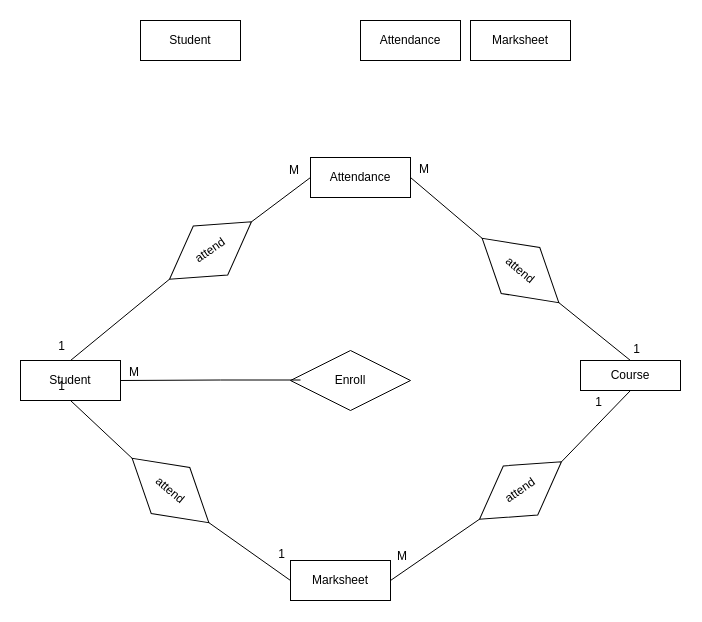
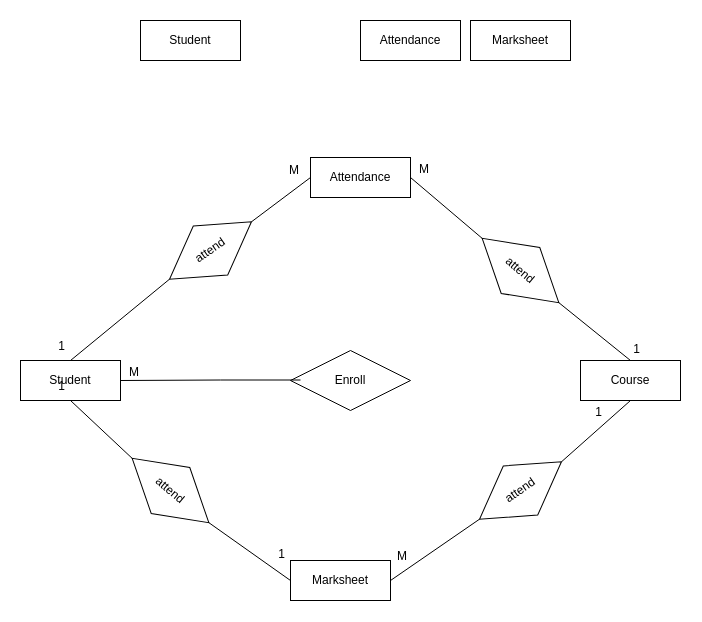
  <mxCell id="0" />
  <mxCell id="1" parent="0" />
  <mxCell id="2" value="Student " style="whiteSpace=wrap;html=1;align=center;" vertex="1" parent="1"><mxGeometry x="140" y="20" width="100" height="40" as="geometry" /></mxCell>
- <mxCell id="3" value="Course " style="whiteSpace=wrap;html=1;align=center;" vertex="1" parent="1"><mxGeometry x="580" y="360" width="100" height="30" as="geometry" /></mxCell>
+ <mxCell id="3" value="Course " style="whiteSpace=wrap;html=1;align=center;" vertex="1" parent="1"><mxGeometry x="580" y="360" width="100" height="40" as="geometry" /></mxCell>
  <mxCell id="4" value="Marksheet" style="whiteSpace=wrap;html=1;align=center;" vertex="1" parent="1"><mxGeometry x="290" y="560" width="100" height="40" as="geometry" /></mxCell>
  <mxCell id="5" value="Attendance " style="whiteSpace=wrap;html=1;align=center;" vertex="1" parent="1"><mxGeometry x="360" y="20" width="100" height="40" as="geometry" /></mxCell>
  <mxCell id="6" value="Student " style="whiteSpace=wrap;html=1;align=center;" vertex="1" parent="1"><mxGeometry x="20" y="360" width="100" height="40" as="geometry" /></mxCell>
  <mxCell id="7" value="Enroll" style="shape=rhombus;perimeter=rhombusPerimeter;whiteSpace=wrap;html=1;align=center;" vertex="1" parent="1"><mxGeometry x="290" y="350" width="120" height="60" as="geometry" /></mxCell>
  <mxCell id="8" value="" style="endArrow=none;html=1;rounded=0;entryX=1;entryY=0.5;entryDx=0;entryDy=0;strokeWidth=1;" edge="1" parent="1" target="6"><mxGeometry relative="1" as="geometry"><mxPoint x="300" y="379.5" as="sourcePoint" /><mxPoint x="160" y="380" as="targetPoint" /><Array as="points"><mxPoint x="220" y="379.5" /></Array></mxGeometry></mxCell>
  <mxCell id="9" value="M" style="resizable=0;html=1;whiteSpace=wrap;align=right;verticalAlign=bottom;" connectable="0" vertex="1" parent="8"><mxGeometry x="1" relative="1" as="geometry"><mxPoint x="20" as="offset" /></mxGeometry></mxCell>
  <mxCell id="10" value="Attendance " style="whiteSpace=wrap;html=1;align=center;" vertex="1" parent="1"><mxGeometry x="310" y="157" width="100" height="40" as="geometry" /></mxCell>
  <mxCell id="11" value="attend" style="shape=rhombus;perimeter=rhombusPerimeter;whiteSpace=wrap;html=1;align=center;rotation=-35;" vertex="1" parent="1"><mxGeometry x="160" y="220" width="100" height="60" as="geometry" /></mxCell>
  <mxCell id="12" value="attend" style="shape=rhombus;perimeter=rhombusPerimeter;whiteSpace=wrap;html=1;align=center;rotation=40;" vertex="1" parent="1"><mxGeometry x="470" y="240" width="100" height="60" as="geometry" /></mxCell>
  <mxCell id="13" value="" style="endArrow=none;html=1;rounded=0;entryX=0;entryY=0.5;entryDx=0;entryDy=0;strokeWidth=1;exitX=1;exitY=0.5;exitDx=0;exitDy=0;" edge="1" parent="1" source="11" target="10"><mxGeometry relative="1" as="geometry"><mxPoint x="330" y="211" as="sourcePoint" /><mxPoint x="150" y="210.5" as="targetPoint" /><Array as="points" /></mxGeometry></mxCell>
  <mxCell id="14" value="M" style="resizable=0;html=1;whiteSpace=wrap;align=right;verticalAlign=bottom;" connectable="0" vertex="1" parent="13"><mxGeometry x="1" relative="1" as="geometry"><mxPoint x="-10" y="1" as="offset" /></mxGeometry></mxCell>
  <mxCell id="15" value="" style="endArrow=none;html=1;rounded=0;entryX=0.5;entryY=0;entryDx=0;entryDy=0;exitX=0;exitY=0.5;exitDx=0;exitDy=0;" edge="1" parent="1" source="11" target="6"><mxGeometry relative="1" as="geometry"><mxPoint x="40" y="320.5" as="sourcePoint" /><mxPoint x="170" y="320" as="targetPoint" /></mxGeometry></mxCell>
  <mxCell id="16" value="1" style="resizable=0;html=1;whiteSpace=wrap;align=right;verticalAlign=bottom;" connectable="0" vertex="1" parent="15"><mxGeometry x="1" relative="1" as="geometry"><mxPoint x="-4" y="-6" as="offset" /></mxGeometry></mxCell>
  <mxCell id="17" value="" style="endArrow=none;html=1;rounded=0;entryX=0.5;entryY=0;entryDx=0;entryDy=0;exitX=1;exitY=0.5;exitDx=0;exitDy=0;" edge="1" parent="1" source="12" target="3"><mxGeometry relative="1" as="geometry"><mxPoint x="500" y="330.5" as="sourcePoint" /><mxPoint x="630" y="330" as="targetPoint" /></mxGeometry></mxCell>
  <mxCell id="18" value="1" style="resizable=0;html=1;whiteSpace=wrap;align=right;verticalAlign=bottom;" connectable="0" vertex="1" parent="17"><mxGeometry x="1" relative="1" as="geometry"><mxPoint x="11" y="-3" as="offset" /></mxGeometry></mxCell>
  <mxCell id="19" value="" style="endArrow=none;html=1;rounded=0;strokeWidth=1;exitX=0;exitY=0.5;exitDx=0;exitDy=0;entryX=1;entryY=0.5;entryDx=0;entryDy=0;" edge="1" parent="1" source="12" target="10"><mxGeometry relative="1" as="geometry"><mxPoint x="440" y="269.5" as="sourcePoint" /><mxPoint x="260" y="270" as="targetPoint" /><Array as="points" /></mxGeometry></mxCell>
  <mxCell id="20" value="M" style="resizable=0;html=1;whiteSpace=wrap;align=right;verticalAlign=bottom;" connectable="0" vertex="1" parent="19"><mxGeometry x="1" relative="1" as="geometry"><mxPoint x="20" as="offset" /></mxGeometry></mxCell>
  <mxCell id="21" value="attend" style="shape=rhombus;perimeter=rhombusPerimeter;whiteSpace=wrap;html=1;align=center;rotation=-35;" vertex="1" parent="1"><mxGeometry x="470" y="460" width="100" height="60" as="geometry" /></mxCell>
  <mxCell id="22" value="" style="endArrow=none;html=1;rounded=0;entryX=1;entryY=0.5;entryDx=0;entryDy=0;strokeWidth=1;exitX=0;exitY=0.5;exitDx=0;exitDy=0;" edge="1" parent="1" source="21" target="4"><mxGeometry relative="1" as="geometry"><mxPoint x="390.958" y="551.321" as="sourcePoint" /><mxPoint x="390" y="490" as="targetPoint" /><Array as="points" /></mxGeometry></mxCell>
  <mxCell id="23" value="M" style="resizable=0;html=1;whiteSpace=wrap;align=right;verticalAlign=bottom;" connectable="0" vertex="1" parent="22"><mxGeometry x="1" relative="1" as="geometry"><mxPoint x="18" y="-16" as="offset" /></mxGeometry></mxCell>
  <mxCell id="24" value="" style="endArrow=none;html=1;rounded=0;entryX=0.5;entryY=1;entryDx=0;entryDy=0;exitX=1;exitY=0.5;exitDx=0;exitDy=0;" edge="1" parent="1" source="21" target="3"><mxGeometry relative="1" as="geometry"><mxPoint x="680.002" y="409.999" as="sourcePoint" /><mxPoint x="520.96" y="474.32" as="targetPoint" /></mxGeometry></mxCell>
  <mxCell id="25" value="1" style="resizable=0;html=1;whiteSpace=wrap;align=right;verticalAlign=bottom;" connectable="0" vertex="1" parent="24"><mxGeometry x="1" relative="1" as="geometry"><mxPoint x="-27" y="20" as="offset" /></mxGeometry></mxCell>
  <mxCell id="26" value="attend" style="shape=rhombus;perimeter=rhombusPerimeter;whiteSpace=wrap;html=1;align=center;rotation=40;" vertex="1" parent="1"><mxGeometry x="120" y="460" width="100" height="60" as="geometry" /></mxCell>
  <mxCell id="27" value="" style="endArrow=none;html=1;rounded=0;exitX=0;exitY=0.5;exitDx=0;exitDy=0;entryX=0.5;entryY=1;entryDx=0;entryDy=0;" edge="1" parent="1" source="26" target="6"><mxGeometry relative="1" as="geometry"><mxPoint x="-30" y="603.5" as="sourcePoint" /><mxPoint x="0" y="643" as="targetPoint" /></mxGeometry></mxCell>
  <mxCell id="28" value="1" style="resizable=0;html=1;whiteSpace=wrap;align=right;verticalAlign=bottom;" connectable="0" vertex="1" parent="27"><mxGeometry x="1" relative="1" as="geometry"><mxPoint x="-4" y="-6" as="offset" /></mxGeometry></mxCell>
  <mxCell id="29" value="" style="endArrow=none;html=1;rounded=0;entryX=0;entryY=0.5;entryDx=0;entryDy=0;exitX=1;exitY=0.5;exitDx=0;exitDy=0;" edge="1" parent="1" source="26" target="4"><mxGeometry relative="1" as="geometry"><mxPoint x="109" y="572" as="sourcePoint" /><mxPoint x="10" y="653" as="targetPoint" /></mxGeometry></mxCell>
  <mxCell id="30" value="1" style="resizable=0;html=1;whiteSpace=wrap;align=right;verticalAlign=bottom;" connectable="0" vertex="1" parent="29"><mxGeometry x="1" relative="1" as="geometry"><mxPoint x="-4" y="-18" as="offset" /></mxGeometry></mxCell>
  <mxCell id="31" value="Marksheet" style="whiteSpace=wrap;html=1;align=center;" vertex="1" parent="1"><mxGeometry x="470" y="20" width="100" height="40" as="geometry" /></mxCell>
